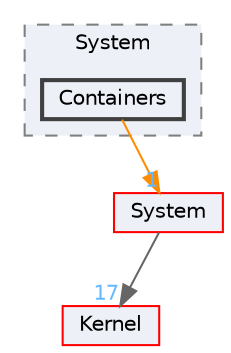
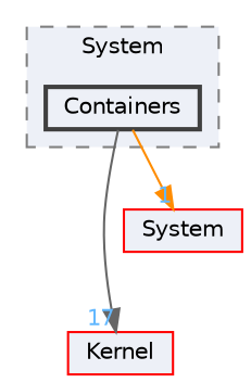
  digraph {
    compound=true
    node [color=red fillcolor="#edf0f7" fontname=Helvetica fontsize=10 shape=box style=filled]
    edge [fontcolor=steelblue1 fontname=Helvetica fontsize=10 labeldistance=1.5 labelfontname=Helvetica labelfontsize=10]
    n1 [color=grey25 height=0.2 label=Containers style="filled,bold" width=0.4]
    n2 [height=0.2 label=Kernel width=0.4]
    n3 [height=0.2 label=System width=0.4]
    subgraph cluster_1 {
      bgcolor="#edf0f7"
      fontname=Helvetica
      fontsize=10
      label=System
      pencolor=grey50
      style="filled,dashed"
      n1
    }
-   n3 -> n2 [color=gray40 headlabel=17]
+   n1 -> n2 [color=gray40 headlabel=17]
    n1 -> n3 [color=darkorange headlabel=1]
  }
